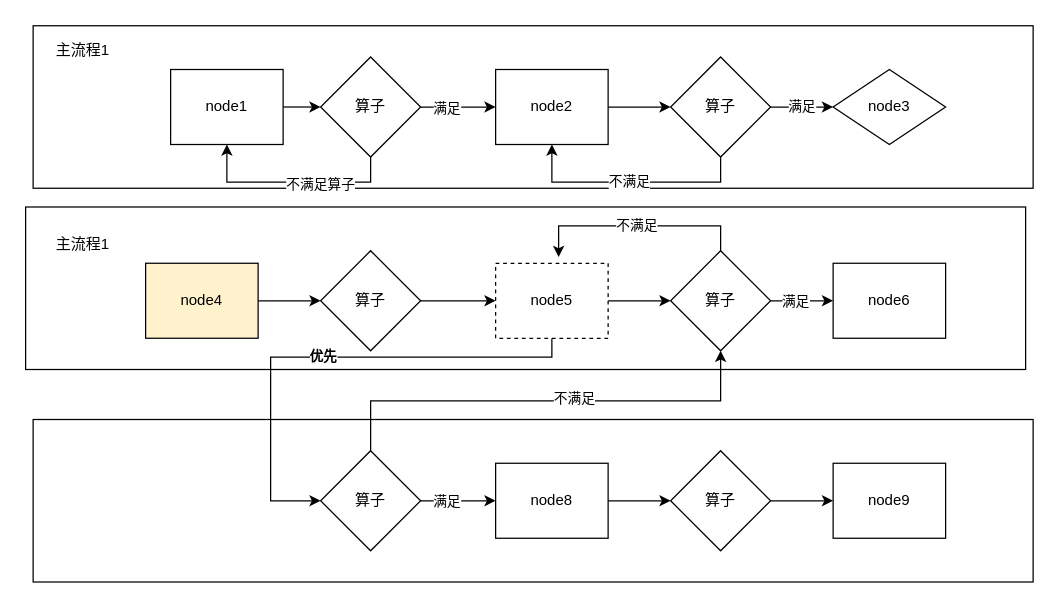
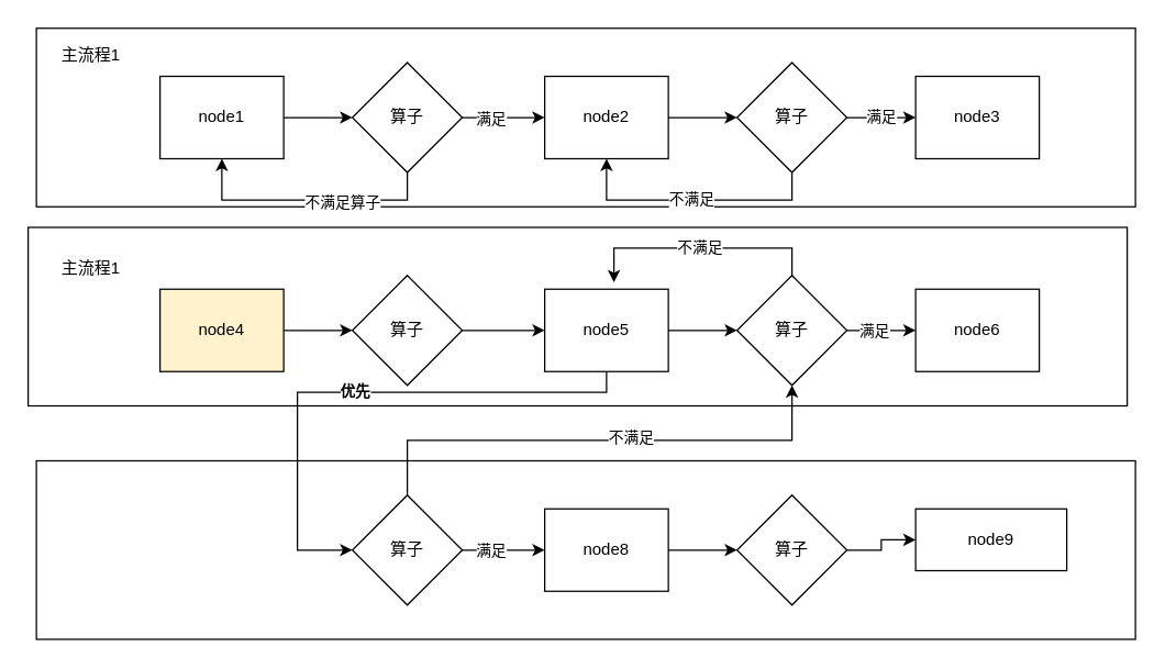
  <mxCell id="0" />
  <mxCell id="1" parent="0" />
  <mxCell id="2" value="" style="rounded=0;whiteSpace=wrap;html=1;" vertex="1" parent="1"><mxGeometry x="26" y="335" width="800" height="130" as="geometry" /></mxCell>
  <mxCell id="3" value="" style="rounded=0;whiteSpace=wrap;html=1;" vertex="1" parent="1"><mxGeometry x="26" y="20" width="800" height="130" as="geometry" /></mxCell>
  <mxCell id="4" style="edgeStyle=orthogonalEdgeStyle;rounded=0;orthogonalLoop=1;jettySize=auto;html=1;exitX=1;exitY=0.5;exitDx=0;exitDy=0;" edge="1" parent="1" source="5"><mxGeometry relative="1" as="geometry"><mxPoint x="256" y="85" as="targetPoint" /></mxGeometry></mxCell>
- <mxCell id="5" value="node1" style="rounded=0;whiteSpace=wrap;html=1;" vertex="1" parent="1"><mxGeometry x="136" y="55" width="90" height="60" as="geometry" /></mxCell>
+ <mxCell id="5" value="node1" style="rounded=0;whiteSpace=wrap;html=1;" vertex="1" parent="1"><mxGeometry x="116" y="55" width="90" height="60" as="geometry" /></mxCell>
  <mxCell id="6" style="edgeStyle=orthogonalEdgeStyle;rounded=0;orthogonalLoop=1;jettySize=auto;html=1;exitX=1;exitY=0.5;exitDx=0;exitDy=0;entryX=0;entryY=0.5;entryDx=0;entryDy=0;" edge="1" parent="1" source="7" target="16"><mxGeometry relative="1" as="geometry" /></mxCell>
  <mxCell id="7" value="node2" style="rounded=0;whiteSpace=wrap;html=1;" vertex="1" parent="1"><mxGeometry x="396" y="55" width="90" height="60" as="geometry" /></mxCell>
- <mxCell id="8" value="node3" style="rhombus;whiteSpace=wrap;html=1;" vertex="1" parent="1"><mxGeometry x="666" y="55" width="90" height="60" as="geometry" /></mxCell>
+ <mxCell id="8" value="node3" style="rounded=0;whiteSpace=wrap;html=1;" vertex="1" parent="1"><mxGeometry x="666" y="55" width="90" height="60" as="geometry" /></mxCell>
  <mxCell id="9" style="edgeStyle=orthogonalEdgeStyle;rounded=0;orthogonalLoop=1;jettySize=auto;html=1;exitX=1;exitY=0.5;exitDx=0;exitDy=0;entryX=0;entryY=0.5;entryDx=0;entryDy=0;" edge="1" parent="1" source="13" target="7"><mxGeometry relative="1" as="geometry"><mxPoint x="386" y="85" as="targetPoint" /></mxGeometry></mxCell>
  <mxCell id="10" value="满足" style="edgeLabel;html=1;align=center;verticalAlign=middle;resizable=0;points=[];" vertex="1" connectable="0" parent="9"><mxGeometry x="-0.433" y="-1" relative="1" as="geometry"><mxPoint x="3" y="-1" as="offset" /></mxGeometry></mxCell>
  <mxCell id="11" style="edgeStyle=orthogonalEdgeStyle;rounded=0;orthogonalLoop=1;jettySize=auto;html=1;exitX=0.5;exitY=1;exitDx=0;exitDy=0;entryX=0.5;entryY=1;entryDx=0;entryDy=0;" edge="1" parent="1" source="13" target="5"><mxGeometry relative="1" as="geometry" /></mxCell>
  <mxCell id="12" value="不满足算子" style="edgeLabel;html=1;align=center;verticalAlign=middle;resizable=0;points=[];" vertex="1" connectable="0" parent="11"><mxGeometry x="-0.265" y="1" relative="1" as="geometry"><mxPoint as="offset" /></mxGeometry></mxCell>
  <mxCell id="13" value="算子" style="rhombus;whiteSpace=wrap;html=1;" vertex="1" parent="1"><mxGeometry x="256" y="45" width="80" height="80" as="geometry" /></mxCell>
  <mxCell id="14" value="满足" style="edgeStyle=orthogonalEdgeStyle;rounded=0;orthogonalLoop=1;jettySize=auto;html=1;entryX=0;entryY=0.5;entryDx=0;entryDy=0;" edge="1" parent="1" source="16" target="8"><mxGeometry relative="1" as="geometry" /></mxCell>
  <mxCell id="15" value="不满足" style="edgeStyle=orthogonalEdgeStyle;rounded=0;orthogonalLoop=1;jettySize=auto;html=1;exitX=0.5;exitY=1;exitDx=0;exitDy=0;entryX=0.5;entryY=1;entryDx=0;entryDy=0;" edge="1" parent="1" source="16" target="7"><mxGeometry relative="1" as="geometry"><Array as="points"><mxPoint x="576" y="145" /><mxPoint x="441" y="145" /></Array></mxGeometry></mxCell>
  <mxCell id="16" value="算子" style="rhombus;whiteSpace=wrap;html=1;" vertex="1" parent="1"><mxGeometry x="536" y="45" width="80" height="80" as="geometry" /></mxCell>
  <mxCell id="17" value="主流程1" style="text;html=1;strokeColor=none;fillColor=none;align=center;verticalAlign=middle;whiteSpace=wrap;rounded=0;" vertex="1" parent="1"><mxGeometry x="36" y="25" width="60" height="30" as="geometry" /></mxCell>
  <mxCell id="18" value="" style="rounded=0;whiteSpace=wrap;html=1;" vertex="1" parent="1"><mxGeometry x="20" y="165" width="800" height="130" as="geometry" /></mxCell>
  <mxCell id="19" style="edgeStyle=orthogonalEdgeStyle;rounded=0;orthogonalLoop=1;jettySize=auto;html=1;exitX=1;exitY=0.5;exitDx=0;exitDy=0;" edge="1" parent="1" source="20"><mxGeometry relative="1" as="geometry"><mxPoint x="256" y="240" as="targetPoint" /></mxGeometry></mxCell>
  <mxCell id="20" value="node4" style="rounded=0;whiteSpace=wrap;html=1;fillColor=#fff2cc;" vertex="1" parent="1"><mxGeometry x="116" y="210" width="90" height="60" as="geometry" /></mxCell>
  <mxCell id="21" style="edgeStyle=orthogonalEdgeStyle;rounded=0;orthogonalLoop=1;jettySize=auto;html=1;exitX=1;exitY=0.5;exitDx=0;exitDy=0;entryX=0;entryY=0.5;entryDx=0;entryDy=0;" edge="1" parent="1" source="23" target="30"><mxGeometry relative="1" as="geometry" /></mxCell>
  <mxCell id="22" value="&lt;b&gt;优先&lt;/b&gt;" style="edgeStyle=orthogonalEdgeStyle;rounded=0;orthogonalLoop=1;jettySize=auto;html=1;entryX=0;entryY=0.5;entryDx=0;entryDy=0;" edge="1" parent="1" source="23" target="39"><mxGeometry relative="1" as="geometry"><mxPoint x="161" y="370" as="targetPoint" /><Array as="points"><mxPoint x="441" y="285" /><mxPoint x="216" y="285" /><mxPoint x="216" y="400" /></Array></mxGeometry></mxCell>
- <mxCell id="23" value="node5" style="rounded=0;whiteSpace=wrap;html=1;dashed=1;" vertex="1" parent="1"><mxGeometry x="396" y="210" width="90" height="60" as="geometry" /></mxCell>
+ <mxCell id="23" value="node5" style="rounded=0;whiteSpace=wrap;html=1;" vertex="1" parent="1"><mxGeometry x="396" y="210" width="90" height="60" as="geometry" /></mxCell>
  <mxCell id="24" value="node6" style="rounded=0;whiteSpace=wrap;html=1;" vertex="1" parent="1"><mxGeometry x="666" y="210" width="90" height="60" as="geometry" /></mxCell>
  <mxCell id="25" style="edgeStyle=orthogonalEdgeStyle;rounded=0;orthogonalLoop=1;jettySize=auto;html=1;exitX=1;exitY=0.5;exitDx=0;exitDy=0;entryX=0;entryY=0.5;entryDx=0;entryDy=0;" edge="1" parent="1" source="26" target="23"><mxGeometry relative="1" as="geometry"><mxPoint x="386" y="240" as="targetPoint" /></mxGeometry></mxCell>
  <mxCell id="26" value="&lt;span&gt;算子&lt;/span&gt;" style="rhombus;whiteSpace=wrap;html=1;" vertex="1" parent="1"><mxGeometry x="256" y="200" width="80" height="80" as="geometry" /></mxCell>
  <mxCell id="27" style="edgeStyle=orthogonalEdgeStyle;rounded=0;orthogonalLoop=1;jettySize=auto;html=1;entryX=0;entryY=0.5;entryDx=0;entryDy=0;" edge="1" parent="1" source="30" target="24"><mxGeometry relative="1" as="geometry" /></mxCell>
  <mxCell id="28" value="满足" style="edgeLabel;html=1;align=center;verticalAlign=middle;resizable=0;points=[];" vertex="1" connectable="0" parent="27"><mxGeometry x="-0.24" relative="1" as="geometry"><mxPoint as="offset" /></mxGeometry></mxCell>
  <mxCell id="29" value="不满足" style="edgeStyle=orthogonalEdgeStyle;rounded=0;orthogonalLoop=1;jettySize=auto;html=1;entryX=0.533;entryY=0.308;entryDx=0;entryDy=0;entryPerimeter=0;" edge="1" parent="1" source="30" target="18"><mxGeometry relative="1" as="geometry"><Array as="points"><mxPoint x="576" y="180" /><mxPoint x="446" y="180" /></Array></mxGeometry></mxCell>
  <mxCell id="30" value="&lt;span&gt;算子&lt;/span&gt;" style="rhombus;whiteSpace=wrap;html=1;" vertex="1" parent="1"><mxGeometry x="536" y="200" width="80" height="80" as="geometry" /></mxCell>
  <mxCell id="31" value="主流程1" style="text;html=1;strokeColor=none;fillColor=none;align=center;verticalAlign=middle;whiteSpace=wrap;rounded=0;" vertex="1" parent="1"><mxGeometry x="36" y="180" width="60" height="30" as="geometry" /></mxCell>
  <mxCell id="32" style="edgeStyle=orthogonalEdgeStyle;rounded=0;orthogonalLoop=1;jettySize=auto;html=1;exitX=1;exitY=0.5;exitDx=0;exitDy=0;entryX=0;entryY=0.5;entryDx=0;entryDy=0;" edge="1" parent="1" source="33" target="41"><mxGeometry relative="1" as="geometry" /></mxCell>
  <mxCell id="33" value="node8" style="rounded=0;whiteSpace=wrap;html=1;" vertex="1" parent="1"><mxGeometry x="396" y="370" width="90" height="60" as="geometry" /></mxCell>
- <mxCell id="34" value="node9" style="rounded=0;whiteSpace=wrap;html=1;" vertex="1" parent="1"><mxGeometry x="666" y="370" width="90" height="60" as="geometry" /></mxCell>
+ <mxCell id="34" value="node9" style="rounded=0;whiteSpace=wrap;html=1;" vertex="1" parent="1"><mxGeometry x="666" y="370" width="110" height="45" as="geometry" /></mxCell>
  <mxCell id="35" style="edgeStyle=orthogonalEdgeStyle;rounded=0;orthogonalLoop=1;jettySize=auto;html=1;exitX=1;exitY=0.5;exitDx=0;exitDy=0;entryX=0;entryY=0.5;entryDx=0;entryDy=0;" edge="1" parent="1" source="39" target="33"><mxGeometry relative="1" as="geometry"><mxPoint x="386" y="400" as="targetPoint" /></mxGeometry></mxCell>
  <mxCell id="36" value="满足" style="edgeLabel;html=1;align=center;verticalAlign=middle;resizable=0;points=[];" vertex="1" connectable="0" parent="35"><mxGeometry x="-0.367" relative="1" as="geometry"><mxPoint x="1" as="offset" /></mxGeometry></mxCell>
  <mxCell id="37" style="edgeStyle=orthogonalEdgeStyle;rounded=0;orthogonalLoop=1;jettySize=auto;html=1;exitX=0.5;exitY=0;exitDx=0;exitDy=0;entryX=0.5;entryY=1;entryDx=0;entryDy=0;" edge="1" parent="1" source="39" target="30"><mxGeometry relative="1" as="geometry" /></mxCell>
  <mxCell id="38" value="不满足" style="edgeLabel;html=1;align=center;verticalAlign=middle;resizable=0;points=[];" vertex="1" connectable="0" parent="37"><mxGeometry x="0.122" y="3" relative="1" as="geometry"><mxPoint as="offset" /></mxGeometry></mxCell>
  <mxCell id="39" value="&lt;span&gt;算子&lt;/span&gt;" style="rhombus;whiteSpace=wrap;html=1;" vertex="1" parent="1"><mxGeometry x="256" y="360" width="80" height="80" as="geometry" /></mxCell>
  <mxCell id="40" style="edgeStyle=orthogonalEdgeStyle;rounded=0;orthogonalLoop=1;jettySize=auto;html=1;entryX=0;entryY=0.5;entryDx=0;entryDy=0;" edge="1" parent="1" source="41" target="34"><mxGeometry relative="1" as="geometry" /></mxCell>
  <mxCell id="41" value="&lt;span&gt;算子&lt;/span&gt;" style="rhombus;whiteSpace=wrap;html=1;" vertex="1" parent="1"><mxGeometry x="536" y="360" width="80" height="80" as="geometry" /></mxCell>
